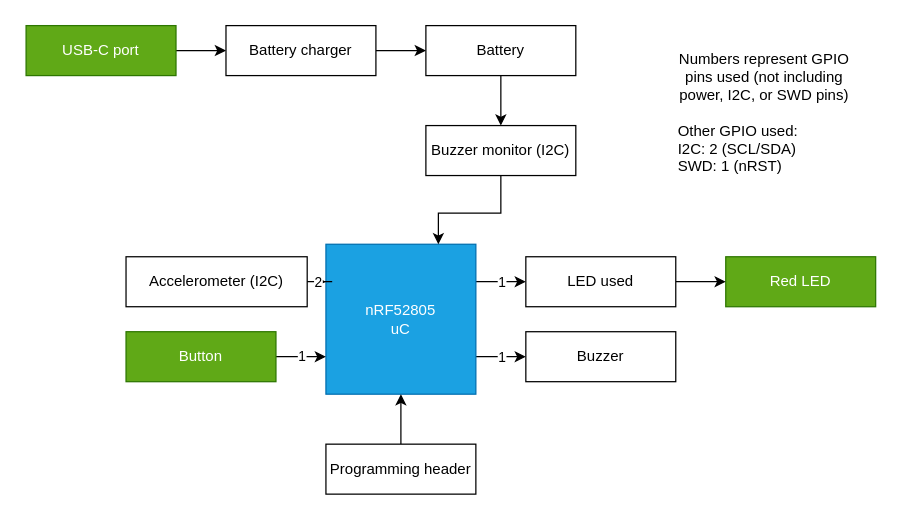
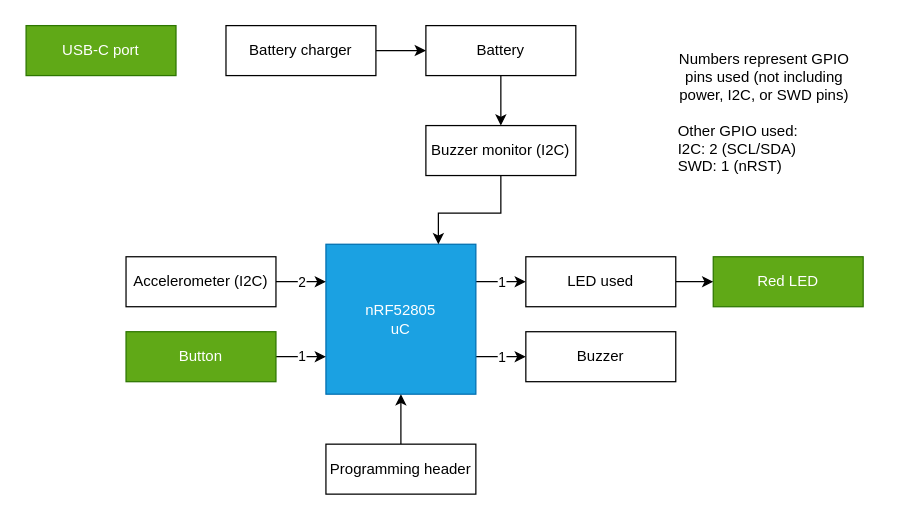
  <mxCell id="0" />
  <mxCell id="1" parent="0" />
  <mxCell id="2" style="edgeStyle=orthogonalEdgeStyle;rounded=0;orthogonalLoop=1;jettySize=auto;html=1;exitX=1;exitY=0.25;exitDx=0;exitDy=0;entryX=0;entryY=0.5;entryDx=0;entryDy=0;" parent="1" source="6" target="21" edge="1"><mxGeometry relative="1" as="geometry" /></mxCell>
  <mxCell id="3" value="1" style="edgeLabel;html=1;align=center;verticalAlign=middle;resizable=0;points=[];" parent="2" vertex="1" connectable="0"><mxGeometry x="-0.26" y="1" relative="1" as="geometry"><mxPoint x="5" y="1" as="offset" /></mxGeometry></mxCell>
  <mxCell id="4" value="" style="edgeStyle=orthogonalEdgeStyle;rounded=0;orthogonalLoop=1;jettySize=auto;html=1;exitX=1;exitY=0.75;exitDx=0;exitDy=0;" parent="1" source="6" target="11" edge="1"><mxGeometry relative="1" as="geometry" /></mxCell>
  <mxCell id="5" value="1" style="edgeLabel;html=1;align=center;verticalAlign=middle;resizable=0;points=[];" parent="4" vertex="1" connectable="0"><mxGeometry x="-0.099" relative="1" as="geometry"><mxPoint x="2" as="offset" /></mxGeometry></mxCell>
  <mxCell id="6" value="nRF52805&lt;div&gt;uC&lt;/div&gt;" style="rounded=0;whiteSpace=wrap;html=1;fillColor=#1ba1e2;fontColor=#ffffff;strokeColor=#006EAF;" parent="1" vertex="1"><mxGeometry x="260" y="195" width="120" height="120" as="geometry" /></mxCell>
- <mxCell id="7" value="Red LED" style="rounded=0;whiteSpace=wrap;html=1;fillColor=#60a917;fontColor=#ffffff;strokeColor=#2D7600;" parent="1" vertex="1"><mxGeometry x="580" y="205" width="120" height="40" as="geometry" /></mxCell>
+ <mxCell id="7" value="Red LED" style="rounded=0;whiteSpace=wrap;html=1;fillColor=#60a917;fontColor=#ffffff;strokeColor=#2D7600;" parent="1" vertex="1"><mxGeometry x="570" y="205" width="120" height="40" as="geometry" /></mxCell>
  <mxCell id="8" value="" style="edgeStyle=orthogonalEdgeStyle;rounded=0;orthogonalLoop=1;jettySize=auto;html=1;entryX=0;entryY=0.25;entryDx=0;entryDy=0;" parent="1" source="10" target="6" edge="1"><mxGeometry relative="1" as="geometry" /></mxCell>
  <mxCell id="9" value="2" style="edgeLabel;html=1;align=center;verticalAlign=middle;resizable=0;points=[];" parent="8" vertex="1" connectable="0"><mxGeometry x="-0.008" relative="1" as="geometry"><mxPoint as="offset" /></mxGeometry></mxCell>
- <mxCell id="10" value="Accelerometer (I2C)" style="rounded=0;whiteSpace=wrap;html=1;" parent="1" vertex="1"><mxGeometry x="100" y="205" width="145" height="40" as="geometry" /></mxCell>
+ <mxCell id="10" value="Accelerometer (I2C)" style="rounded=0;whiteSpace=wrap;html=1;" parent="1" vertex="1"><mxGeometry x="100" y="205" width="120" height="40" as="geometry" /></mxCell>
  <mxCell id="11" value="Buzzer" style="rounded=0;whiteSpace=wrap;html=1;" parent="1" vertex="1"><mxGeometry x="420" y="265" width="120" height="40" as="geometry" /></mxCell>
  <mxCell id="12" value="" style="edgeStyle=orthogonalEdgeStyle;rounded=0;orthogonalLoop=1;jettySize=auto;html=1;" parent="1" source="13" target="15" edge="1"><mxGeometry relative="1" as="geometry" /></mxCell>
  <mxCell id="13" value="Battery" style="rounded=0;whiteSpace=wrap;html=1;" parent="1" vertex="1"><mxGeometry x="340" y="20" width="120" height="40" as="geometry" /></mxCell>
  <mxCell id="14" value="" style="edgeStyle=orthogonalEdgeStyle;rounded=0;orthogonalLoop=1;jettySize=auto;html=1;entryX=0.75;entryY=0;entryDx=0;entryDy=0;" parent="1" source="15" target="6" edge="1"><mxGeometry relative="1" as="geometry"><Array as="points"><mxPoint x="400" y="170" /><mxPoint x="350" y="170" /></Array></mxGeometry></mxCell>
  <mxCell id="15" value="Buzzer monitor (I2C)" style="rounded=0;whiteSpace=wrap;html=1;" parent="1" vertex="1"><mxGeometry x="340" y="100" width="120" height="40" as="geometry" /></mxCell>
- <mxCell id="16" value="" style="edgeStyle=orthogonalEdgeStyle;rounded=0;orthogonalLoop=1;jettySize=auto;html=1;" parent="1" source="17" target="23" edge="1"><mxGeometry relative="1" as="geometry" /></mxCell>
  <mxCell id="17" value="USB-C port" style="rounded=0;whiteSpace=wrap;html=1;fillColor=#60a917;fontColor=#ffffff;strokeColor=#2D7600;" parent="1" vertex="1"><mxGeometry x="20" y="20" width="120" height="40" as="geometry" /></mxCell>
  <mxCell id="18" value="" style="edgeStyle=orthogonalEdgeStyle;rounded=0;orthogonalLoop=1;jettySize=auto;html=1;" parent="1" source="19" target="6" edge="1"><mxGeometry relative="1" as="geometry" /></mxCell>
  <mxCell id="19" value="Programming header" style="rounded=0;whiteSpace=wrap;html=1;" parent="1" vertex="1"><mxGeometry x="260" y="355" width="120" height="40" as="geometry" /></mxCell>
  <mxCell id="20" value="" style="edgeStyle=orthogonalEdgeStyle;rounded=0;orthogonalLoop=1;jettySize=auto;html=1;" parent="1" source="21" target="7" edge="1"><mxGeometry relative="1" as="geometry" /></mxCell>
  <mxCell id="21" value="LED used" style="rounded=0;whiteSpace=wrap;html=1;" parent="1" vertex="1"><mxGeometry x="420" y="205" width="120" height="40" as="geometry" /></mxCell>
  <mxCell id="22" value="" style="edgeStyle=orthogonalEdgeStyle;rounded=0;orthogonalLoop=1;jettySize=auto;html=1;" parent="1" source="23" target="13" edge="1"><mxGeometry relative="1" as="geometry" /></mxCell>
  <mxCell id="23" value="Battery charger" style="rounded=0;whiteSpace=wrap;html=1;" parent="1" vertex="1"><mxGeometry x="180" y="20" width="120" height="40" as="geometry" /></mxCell>
  <mxCell id="24" style="edgeStyle=orthogonalEdgeStyle;rounded=0;orthogonalLoop=1;jettySize=auto;html=1;exitX=1;exitY=0.5;exitDx=0;exitDy=0;entryX=0;entryY=0.75;entryDx=0;entryDy=0;" parent="1" source="26" target="6" edge="1"><mxGeometry relative="1" as="geometry" /></mxCell>
  <mxCell id="25" value="1" style="edgeLabel;html=1;align=center;verticalAlign=middle;resizable=0;points=[];" parent="24" vertex="1" connectable="0"><mxGeometry x="-0.008" y="1" relative="1" as="geometry"><mxPoint as="offset" /></mxGeometry></mxCell>
  <mxCell id="26" value="Button" style="rounded=0;whiteSpace=wrap;html=1;fillColor=#60a917;fontColor=#ffffff;strokeColor=#2D7600;" parent="1" vertex="1"><mxGeometry x="100" y="265" width="120" height="40" as="geometry" /></mxCell>
  <mxCell id="27" value="&lt;div style=&quot;text-align: center;&quot;&gt;&lt;span style=&quot;background-color: initial;&quot;&gt;Numbers represent GPIO pins used (not including power, I2C, or SWD pins)&lt;/span&gt;&lt;/div&gt;&lt;br&gt;Other GPIO used:&lt;br&gt;I2C: 2 (SCL/SDA)&lt;br&gt;&lt;div style=&quot;&quot;&gt;&lt;span style=&quot;background-color: initial;&quot;&gt;SWD: 1 (nRST)&lt;br&gt;&lt;/span&gt;&lt;/div&gt;" style="text;html=1;align=left;verticalAlign=middle;whiteSpace=wrap;rounded=0;" parent="1" vertex="1"><mxGeometry x="540" y="40" width="140" height="100" as="geometry" /></mxCell>
